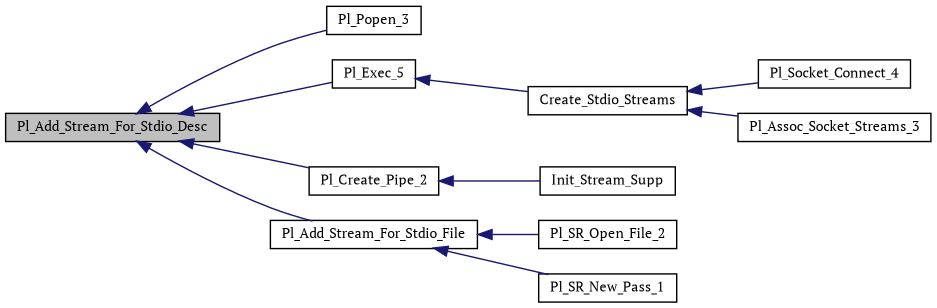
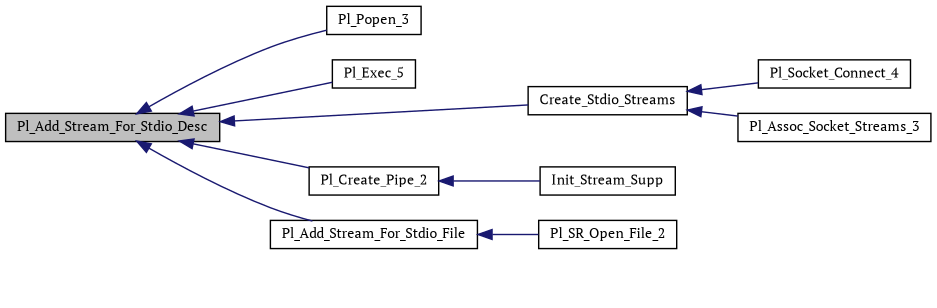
  digraph {
    fontname="PT Serif"
    rankdir=LR
    node [color=black fillcolor=white fontname="PT Serif" fontsize=10 shape=record style=filled]
    edge [color=midnightblue dir=back fontname="PT Serif" fontsize=10 labelfontname=Helvetica labelfontsize=10 style=solid]
    n1 [fillcolor=grey75 fontcolor=black height=0.2 label=Pl_Add_Stream_For_Stdio_Desc width=0.4]
    n2 [height=0.2 label=Pl_Popen_3 width=0.4]
    n3 [height=0.2 label=Pl_Exec_5 width=0.4]
    n4 [height=0.2 label=Pl_Create_Pipe_2 width=0.4]
    n5 [height=0.2 label=Create_Stdio_Streams width=0.4]
    n6 [height=0.2 label=Pl_Add_Stream_For_Stdio_File width=0.4]
    n7 [height=0.2 label=Init_Stream_Supp width=0.4]
    n8 [height=0.2 label=Pl_Socket_Connect_4 width=0.4]
    n9 [height=0.2 label=Pl_Assoc_Socket_Streams_3 width=0.4]
    n10 [height=0.2 label=Pl_SR_Open_File_2 width=0.4]
-   n11 [height=0.2 label=Pl_SR_New_Pass_1 width=0.4]
    n1 -> n2
    n1 -> n3
    n1 -> n4
-   n3 -> n5
+   n1 -> n5
    n1 -> n6
    n4 -> n7
    n5 -> n8
    n5 -> n9
    n6 -> n10
-   n6 -> n11
  }
